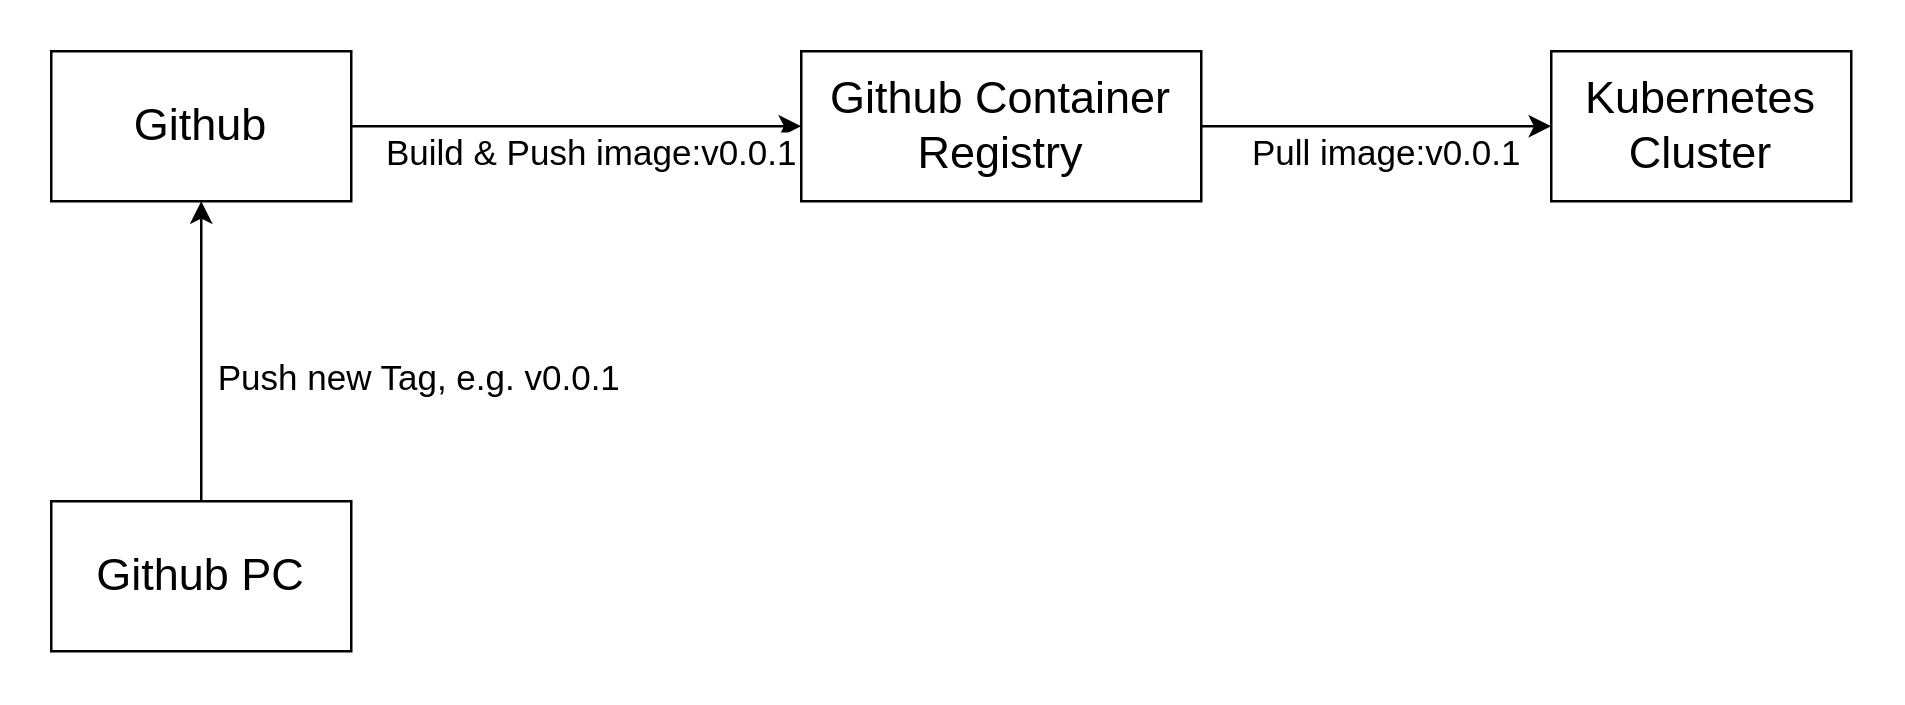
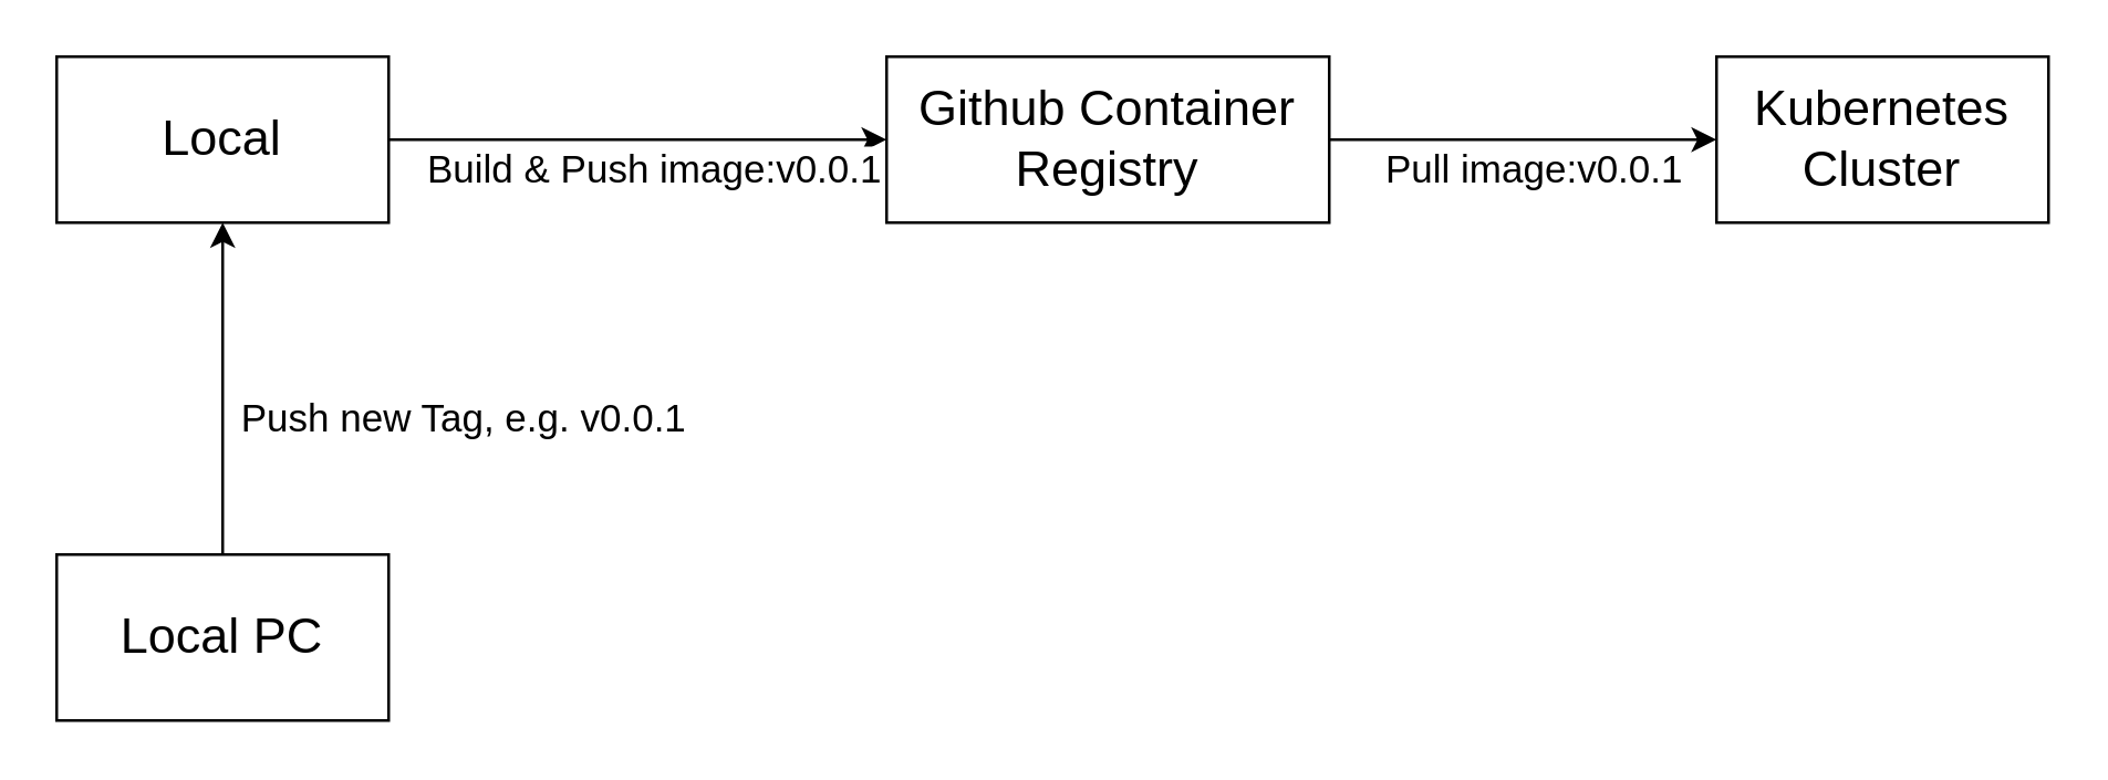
  <mxCell id="0" />
  <mxCell id="1" parent="0" />
  <mxCell id="2" style="edgeStyle=orthogonalEdgeStyle;rounded=0;orthogonalLoop=1;jettySize=auto;html=1;exitX=1;exitY=0.5;exitDx=0;exitDy=0;entryX=0;entryY=0.5;entryDx=0;entryDy=0;" parent="1" source="4" target="10" edge="1"><mxGeometry relative="1" as="geometry" /></mxCell>
  <mxCell id="3" value="&lt;font style=&quot;font-size: 14px;&quot;&gt;Build &amp;amp; Push image:v0.0.1&lt;/font&gt;" style="edgeLabel;html=1;align=center;verticalAlign=middle;resizable=0;points=[];labelBackgroundColor=default;" parent="2" vertex="1" connectable="0"><mxGeometry y="2" relative="1" as="geometry"><mxPoint x="5" y="12" as="offset" /></mxGeometry></mxCell>
- <mxCell id="4" value="&lt;font style=&quot;font-size: 18px;&quot;&gt;Github&lt;/font&gt;" style="rounded=0;whiteSpace=wrap;html=1;" parent="1" vertex="1"><mxGeometry x="20" y="20" width="120" height="60" as="geometry" /></mxCell>
+ <mxCell id="4" value="&lt;font style=&quot;font-size: 18px;&quot;&gt;Local&lt;/font&gt;" style="rounded=0;whiteSpace=wrap;html=1;" parent="1" vertex="1"><mxGeometry x="20" y="20" width="120" height="60" as="geometry" /></mxCell>
  <mxCell id="5" style="edgeStyle=orthogonalEdgeStyle;rounded=0;orthogonalLoop=1;jettySize=auto;html=1;exitX=0.5;exitY=0;exitDx=0;exitDy=0;entryX=0.5;entryY=1;entryDx=0;entryDy=0;" parent="1" source="7" target="4" edge="1"><mxGeometry relative="1" as="geometry" /></mxCell>
  <mxCell id="6" value="&lt;font style=&quot;font-size: 14px;&quot;&gt;Push new Tag, e.g. v0.0.1&lt;/font&gt;" style="edgeLabel;html=1;align=center;verticalAlign=middle;resizable=0;points=[];labelBackgroundColor=default;" parent="5" vertex="1" connectable="0"><mxGeometry x="0.067" y="1" relative="1" as="geometry"><mxPoint x="87" y="14" as="offset" /></mxGeometry></mxCell>
- <mxCell id="7" value="&lt;font style=&quot;font-size: 18px;&quot;&gt;Github PC&lt;/font&gt;" style="rounded=0;whiteSpace=wrap;html=1;" parent="1" vertex="1"><mxGeometry x="20" y="200" width="120" height="60" as="geometry" /></mxCell>
+ <mxCell id="7" value="&lt;font style=&quot;font-size: 18px;&quot;&gt;Local PC&lt;/font&gt;" style="rounded=0;whiteSpace=wrap;html=1;" parent="1" vertex="1"><mxGeometry x="20" y="200" width="120" height="60" as="geometry" /></mxCell>
  <mxCell id="8" style="edgeStyle=orthogonalEdgeStyle;rounded=0;orthogonalLoop=1;jettySize=auto;html=1;exitX=1;exitY=0.5;exitDx=0;exitDy=0;entryX=0;entryY=0.5;entryDx=0;entryDy=0;" parent="1" source="10" target="11" edge="1"><mxGeometry relative="1" as="geometry" /></mxCell>
  <mxCell id="9" value="&lt;font style=&quot;font-size: 14px;&quot;&gt;Pull image:v0.0.1&lt;/font&gt;" style="edgeLabel;html=1;align=center;verticalAlign=middle;resizable=0;points=[];labelBackgroundColor=default;" parent="8" vertex="1" connectable="0"><mxGeometry x="0.036" y="4" relative="1" as="geometry"><mxPoint y="14" as="offset" /></mxGeometry></mxCell>
  <mxCell id="10" value="&lt;font style=&quot;font-size: 18px;&quot;&gt;Github Container Registry&lt;/font&gt;" style="rounded=0;whiteSpace=wrap;html=1;" parent="1" vertex="1"><mxGeometry x="320" y="20" width="160" height="60" as="geometry" /></mxCell>
  <mxCell id="11" value="&lt;font style=&quot;font-size: 18px;&quot;&gt;Kubernetes Cluster&lt;/font&gt;" style="rounded=0;whiteSpace=wrap;html=1;" parent="1" vertex="1"><mxGeometry x="620" y="20" width="120" height="60" as="geometry" /></mxCell>
